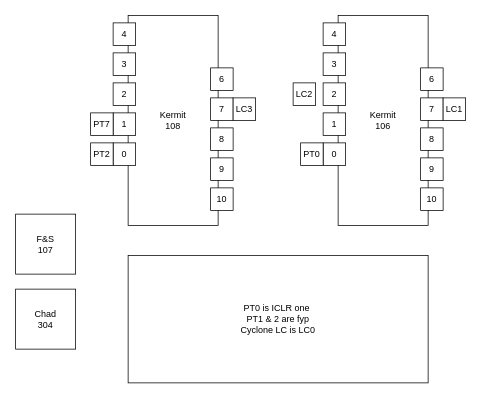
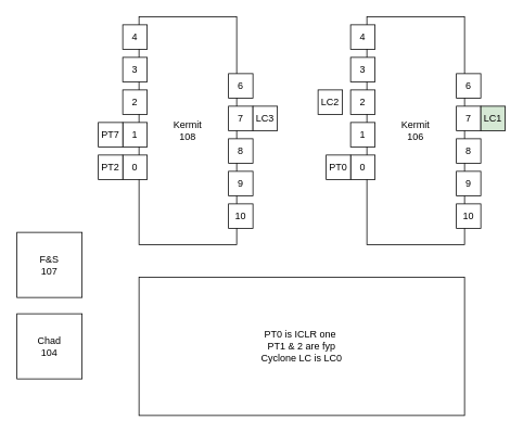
  <mxCell id="0" />
  <mxCell id="1" parent="0" />
  <mxCell id="2" value="PT0 is ICLR one&amp;nbsp;&lt;div&gt;PT1 &amp;amp; 2 are fyp&lt;/div&gt;&lt;div&gt;Cyclone LC is LC0&lt;/div&gt;" style="rounded=0;whiteSpace=wrap;html=1;rotation=0;" parent="1" vertex="1"><mxGeometry x="170" y="340" width="400" height="170" as="geometry" /></mxCell>
  <mxCell id="3" value="&lt;div&gt;Kermit&lt;/div&gt;&lt;div&gt;106&lt;/div&gt;" style="rounded=0;whiteSpace=wrap;html=1;rotation=0;" parent="1" vertex="1"><mxGeometry x="450" y="20" width="120" height="280" as="geometry" /></mxCell>
  <mxCell id="4" value="6" style="whiteSpace=wrap;html=1;aspect=fixed;" parent="1" vertex="1"><mxGeometry x="560" y="90" width="30" height="30" as="geometry" /></mxCell>
  <mxCell id="5" value="7" style="whiteSpace=wrap;html=1;aspect=fixed;" parent="1" vertex="1"><mxGeometry x="560" y="130" width="30" height="30" as="geometry" /></mxCell>
  <mxCell id="6" value="8" style="whiteSpace=wrap;html=1;aspect=fixed;" parent="1" vertex="1"><mxGeometry x="560" y="170" width="30" height="30" as="geometry" /></mxCell>
  <mxCell id="7" value="9" style="whiteSpace=wrap;html=1;aspect=fixed;" parent="1" vertex="1"><mxGeometry x="560" y="210" width="30" height="30" as="geometry" /></mxCell>
  <mxCell id="8" value="10" style="whiteSpace=wrap;html=1;aspect=fixed;" parent="1" vertex="1"><mxGeometry x="560" y="250" width="30" height="30" as="geometry" /></mxCell>
  <mxCell id="9" value="4" style="whiteSpace=wrap;html=1;aspect=fixed;" parent="1" vertex="1"><mxGeometry x="430" y="30" width="30" height="30" as="geometry" /></mxCell>
  <mxCell id="10" value="3" style="whiteSpace=wrap;html=1;aspect=fixed;" parent="1" vertex="1"><mxGeometry x="430" y="70" width="30" height="30" as="geometry" /></mxCell>
  <mxCell id="11" value="2" style="whiteSpace=wrap;html=1;aspect=fixed;" parent="1" vertex="1"><mxGeometry x="430" y="110" width="30" height="30" as="geometry" /></mxCell>
  <mxCell id="12" value="1" style="whiteSpace=wrap;html=1;aspect=fixed;" parent="1" vertex="1"><mxGeometry x="430" y="150" width="30" height="30" as="geometry" /></mxCell>
  <mxCell id="13" value="0" style="whiteSpace=wrap;html=1;aspect=fixed;" parent="1" vertex="1"><mxGeometry x="430" y="190" width="30" height="30" as="geometry" /></mxCell>
  <mxCell id="14" value="&lt;div&gt;&lt;span style=&quot;background-color: transparent; color: light-dark(rgb(0, 0, 0), rgb(255, 255, 255));&quot;&gt;Kermit&lt;/span&gt;&lt;/div&gt;&lt;div&gt;108&lt;/div&gt;" style="rounded=0;whiteSpace=wrap;html=1;rotation=0;" parent="1" vertex="1"><mxGeometry x="170" y="20" width="120" height="280" as="geometry" /></mxCell>
  <mxCell id="15" value="6" style="whiteSpace=wrap;html=1;aspect=fixed;" parent="1" vertex="1"><mxGeometry x="280" y="90" width="30" height="30" as="geometry" /></mxCell>
  <mxCell id="16" value="7" style="whiteSpace=wrap;html=1;aspect=fixed;" parent="1" vertex="1"><mxGeometry x="280" y="130" width="30" height="30" as="geometry" /></mxCell>
  <mxCell id="17" value="8" style="whiteSpace=wrap;html=1;aspect=fixed;" parent="1" vertex="1"><mxGeometry x="280" y="170" width="30" height="30" as="geometry" /></mxCell>
  <mxCell id="18" value="9" style="whiteSpace=wrap;html=1;aspect=fixed;" parent="1" vertex="1"><mxGeometry x="280" y="210" width="30" height="30" as="geometry" /></mxCell>
  <mxCell id="19" value="10" style="whiteSpace=wrap;html=1;aspect=fixed;" parent="1" vertex="1"><mxGeometry x="280" y="250" width="30" height="30" as="geometry" /></mxCell>
  <mxCell id="20" value="4" style="whiteSpace=wrap;html=1;aspect=fixed;" parent="1" vertex="1"><mxGeometry x="150" y="30" width="30" height="30" as="geometry" /></mxCell>
  <mxCell id="21" value="3" style="whiteSpace=wrap;html=1;aspect=fixed;" parent="1" vertex="1"><mxGeometry x="150" y="70" width="30" height="30" as="geometry" /></mxCell>
  <mxCell id="22" value="2" style="whiteSpace=wrap;html=1;aspect=fixed;" parent="1" vertex="1"><mxGeometry x="150" y="110" width="30" height="30" as="geometry" /></mxCell>
  <mxCell id="23" value="1" style="whiteSpace=wrap;html=1;aspect=fixed;" parent="1" vertex="1"><mxGeometry x="150" y="150" width="30" height="30" as="geometry" /></mxCell>
  <mxCell id="24" value="0" style="whiteSpace=wrap;html=1;aspect=fixed;" parent="1" vertex="1"><mxGeometry x="150" y="190" width="30" height="30" as="geometry" /></mxCell>
- <mxCell id="25" value="LC1" style="whiteSpace=wrap;html=1;aspect=fixed;" parent="1" vertex="1"><mxGeometry x="590" y="130" width="30" height="30" as="geometry" /></mxCell>
+ <mxCell id="25" value="LC1" style="whiteSpace=wrap;html=1;aspect=fixed;fillColor=#d5e8d4;" parent="1" vertex="1"><mxGeometry x="590" y="130" width="30" height="30" as="geometry" /></mxCell>
  <mxCell id="26" value="LC2" style="whiteSpace=wrap;html=1;aspect=fixed;" parent="1" vertex="1"><mxGeometry x="390" y="110" width="30" height="30" as="geometry" /></mxCell>
  <mxCell id="27" value="PT7" style="whiteSpace=wrap;html=1;aspect=fixed;" parent="1" vertex="1"><mxGeometry x="120" y="150" width="30" height="30" as="geometry" /></mxCell>
  <mxCell id="28" value="PT2" style="whiteSpace=wrap;html=1;aspect=fixed;" parent="1" vertex="1"><mxGeometry x="120" y="190" width="30" height="30" as="geometry" /></mxCell>
  <mxCell id="29" value="PT0" style="whiteSpace=wrap;html=1;aspect=fixed;" parent="1" vertex="1"><mxGeometry x="400" y="190" width="30" height="30" as="geometry" /></mxCell>
  <mxCell id="30" value="F&amp;amp;S&lt;div&gt;107&lt;/div&gt;" style="whiteSpace=wrap;html=1;aspect=fixed;" vertex="1" parent="1"><mxGeometry x="20" y="285" width="80" height="80" as="geometry" /></mxCell>
  <mxCell id="31" value="LC3" style="whiteSpace=wrap;html=1;aspect=fixed;" vertex="1" parent="1"><mxGeometry x="310" y="130" width="30" height="30" as="geometry" /></mxCell>
- <mxCell id="32" value="Chad&lt;div&gt;304&lt;/div&gt;" style="whiteSpace=wrap;html=1;aspect=fixed;" vertex="1" parent="1"><mxGeometry x="20" y="385" width="80" height="80" as="geometry" /></mxCell>
+ <mxCell id="32" value="Chad&lt;div&gt;104&lt;/div&gt;" style="whiteSpace=wrap;html=1;aspect=fixed;" vertex="1" parent="1"><mxGeometry x="20" y="385" width="80" height="80" as="geometry" /></mxCell>
